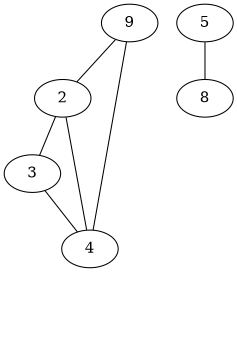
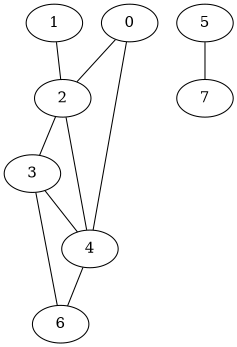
  graph {
    node [family=0]
    2 [capital=t]
-   0 [label=9]
+   0
    4 [family=1]
+   1
    3 [family=1]
-   8 [capital=t family=2]
+   6 [family=1]
+   8 [capital=t family=2 label=7]
    5
    2 -- 4
    2 -- 3
    0 -- 2
    0 -- 4
+   4 -- 6
+   1 -- 2
    3 -- 4
+   3 -- 6
    5 -- 8
  }
